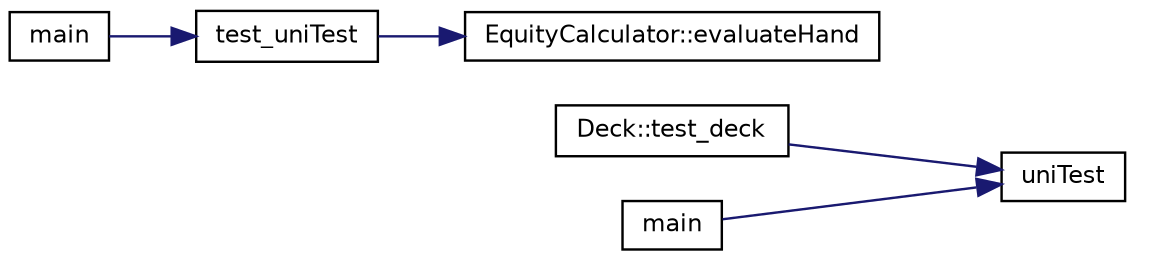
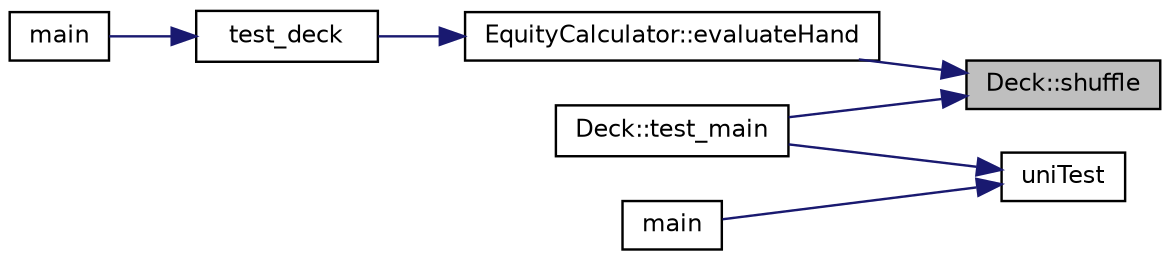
  digraph {
    rankdir=RL
    node [color=black fillcolor=white fontname=Helvetica fontsize=10 shape=record style=filled]
    edge [color=midnightblue dir=back fontname=Helvetica fontsize=10 labelfontname=Helvetica labelfontsize=10 style=solid]
+   n1 [fillcolor=grey75 fontcolor=black height=0.2 label="Deck::shuffle" width=0.4]
    n2 [height=0.2 label="EquityCalculator::evaluateHand" width=0.4]
-   n3 [height=0.2 label="Deck::test_deck" width=0.4]
-   n4 [height=0.2 label=test_uniTest width=0.4]
+   n3 [height=0.2 label="Deck::test_main" width=0.4]
+   n4 [height=0.2 label=test_deck width=0.4]
    n5 [height=0.2 label=main width=0.4]
    n6 [height=0.2 label=uniTest width=0.4]
    n7 [height=0.2 label=main width=0.4]
+   n1 -> n2
+   n1 -> n3
    n2 -> n4
    n4 -> n5
    n6 -> n3
    n6 -> n7
  }
